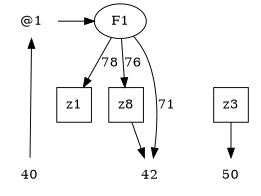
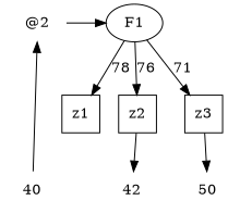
  digraph {
    node [shape=plaintext]
-   n1 [label="@1"]
+   n1 [label="@2"]
    F1 [shape=""]
    z1 [shape=square]
-   z2 [shape=square label=z8]
+   z2 [shape=square]
    z3 [shape=square]
    n6 [label=40]
    n7 [label=42]
    n8 [label=50]
    subgraph sub_1 {
      rank=min
      n1
      F1
    }
    subgraph sub_2 {
      rank=same
      z1
      z2
      z3
    }
    subgraph sub_3 {
      rank=max
      n6
      n7
      n8
    }
    n1 -> F1
    F1 -> z1 [label=78]
    F1 -> z2 [label=76]
-   F1 -> n7 [label=71]
+   F1 -> z3 [label=71]
    z2 -> n7
    z3 -> n8
    n6 -> n1
  }
